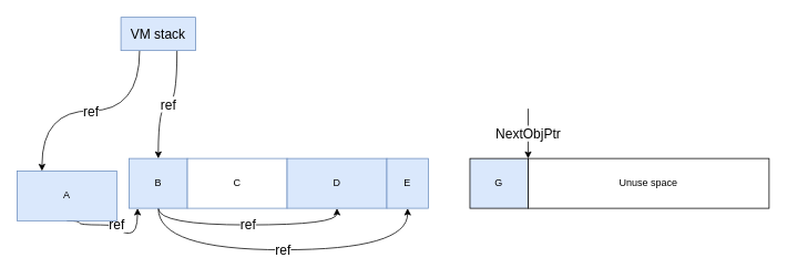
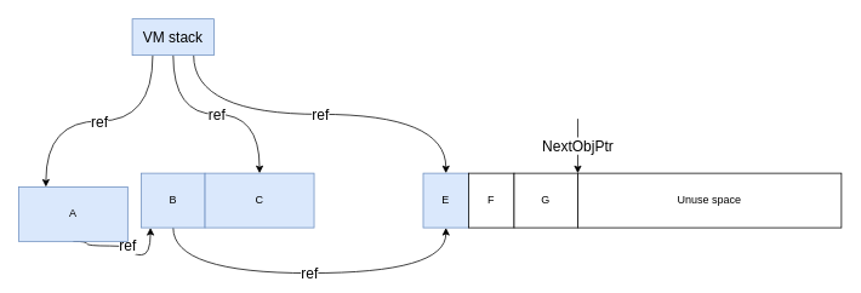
  <mxCell id="0" />
  <mxCell id="1" parent="0" />
  <mxCell id="2" value="Unuse space" style="rounded=0;whiteSpace=wrap;html=1;" vertex="1" parent="1"><mxGeometry x="635" y="190" width="290" height="60" as="geometry" /></mxCell>
  <mxCell id="3" value="&lt;font style=&quot;font-size: 16px;&quot;&gt;ref&lt;/font&gt;" style="edgeStyle=orthogonalEdgeStyle;rounded=0;orthogonalLoop=1;jettySize=auto;html=1;exitX=0.5;exitY=1;exitDx=0;exitDy=0;entryX=0.143;entryY=1;entryDx=0;entryDy=0;curved=1;entryPerimeter=0;" edge="1" parent="1" source="4" target="7"><mxGeometry relative="1" as="geometry"><Array as="points"><mxPoint x="95" y="270" /><mxPoint x="145" y="270" /><mxPoint x="145" y="280" /><mxPoint x="165" y="280" /></Array></mxGeometry></mxCell>
  <mxCell id="4" value="A" style="rounded=0;whiteSpace=wrap;html=1;fillColor=#dae8fc;strokeColor=#6c8ebf;" vertex="1" parent="1"><mxGeometry x="20" y="205" width="120" height="60" as="geometry" /></mxCell>
- <mxCell id="5" value="&lt;font style=&quot;font-size: 16px;&quot;&gt;ref&lt;/font&gt;" style="edgeStyle=orthogonalEdgeStyle;rounded=0;orthogonalLoop=1;jettySize=auto;html=1;exitX=0.5;exitY=1;exitDx=0;exitDy=0;entryX=0.5;entryY=1;entryDx=0;entryDy=0;curved=1;" edge="1" parent="1" source="7" target="10"><mxGeometry relative="1" as="geometry" /></mxCell>
  <mxCell id="6" value="&lt;font style=&quot;font-size: 16px;&quot;&gt;ref&lt;/font&gt;" style="edgeStyle=orthogonalEdgeStyle;rounded=0;orthogonalLoop=1;jettySize=auto;html=1;exitX=0.5;exitY=1;exitDx=0;exitDy=0;entryX=0.5;entryY=1;entryDx=0;entryDy=0;curved=1;" edge="1" parent="1" source="7" target="15"><mxGeometry relative="1" as="geometry"><Array as="points"><mxPoint x="190" y="300" /><mxPoint x="490" y="300" /></Array></mxGeometry></mxCell>
  <mxCell id="7" value="B" style="rounded=0;whiteSpace=wrap;html=1;fillColor=#dae8fc;strokeColor=#6c8ebf;" vertex="1" parent="1"><mxGeometry x="155" y="190" width="70" height="60" as="geometry" /></mxCell>
- <mxCell id="8" value="C" style="rounded=0;whiteSpace=wrap;html=1;fillColor=#ffffff;strokeColor=#6c8ebf;" vertex="1" parent="1"><mxGeometry x="225" y="190" width="120" height="60" as="geometry" /></mxCell>
+ <mxCell id="8" value="C" style="rounded=0;whiteSpace=wrap;html=1;fillColor=#dae8fc;strokeColor=#6c8ebf;" vertex="1" parent="1"><mxGeometry x="225" y="190" width="120" height="60" as="geometry" /></mxCell>
  <mxCell id="9" value="&lt;font style=&quot;font-size: 16px;&quot;&gt;NextObjPtr&lt;/font&gt;" style="endArrow=classic;html=1;rounded=0;" edge="1" parent="1"><mxGeometry width="50" height="50" relative="1" as="geometry"><mxPoint x="635" y="130" as="sourcePoint" /><mxPoint x="635" y="190" as="targetPoint" /></mxGeometry></mxCell>
- <mxCell id="10" value="D" style="rounded=0;whiteSpace=wrap;html=1;fillColor=#dae8fc;strokeColor=#6c8ebf;" vertex="1" parent="1"><mxGeometry x="345" y="190" width="120" height="60" as="geometry" /></mxCell>
  <mxCell id="11" value="&lt;font style=&quot;font-size: 16px;&quot;&gt;ref&lt;/font&gt;" style="edgeStyle=orthogonalEdgeStyle;rounded=0;orthogonalLoop=1;jettySize=auto;html=1;exitX=0.25;exitY=1;exitDx=0;exitDy=0;entryX=0.25;entryY=0;entryDx=0;entryDy=0;curved=1;" edge="1" parent="1" source="14" target="4"><mxGeometry relative="1" as="geometry" /></mxCell>
- <mxCell id="13" value="&lt;font style=&quot;font-size: 16px;&quot;&gt;ref&lt;/font&gt;" style="edgeStyle=orthogonalEdgeStyle;rounded=0;orthogonalLoop=1;jettySize=auto;html=1;exitX=0.75;exitY=1;exitDx=0;exitDy=0;curved=1;" edge="1" parent="1" source="14" target="7"><mxGeometry relative="1" as="geometry" /></mxCell>
+ <mxCell id="12" value="&lt;font style=&quot;font-size: 16px;&quot;&gt;ref&lt;/font&gt;" style="edgeStyle=orthogonalEdgeStyle;rounded=0;orthogonalLoop=1;jettySize=auto;html=1;exitX=0.5;exitY=1;exitDx=0;exitDy=0;entryX=0.5;entryY=0;entryDx=0;entryDy=0;curved=1;" edge="1" parent="1" source="14" target="8"><mxGeometry relative="1" as="geometry" /></mxCell>
+ <mxCell id="13" value="&lt;font style=&quot;font-size: 16px;&quot;&gt;ref&lt;/font&gt;" style="edgeStyle=orthogonalEdgeStyle;rounded=0;orthogonalLoop=1;jettySize=auto;html=1;exitX=0.75;exitY=1;exitDx=0;exitDy=0;entryX=0.5;entryY=0;entryDx=0;entryDy=0;curved=1;" edge="1" parent="1" source="14" target="15"><mxGeometry relative="1" as="geometry" /></mxCell>
  <mxCell id="14" value="&lt;font style=&quot;font-size: 16px;&quot;&gt;VM stack&lt;/font&gt;" style="rounded=0;whiteSpace=wrap;html=1;fillColor=#dae8fc;strokeColor=#6c8ebf;" vertex="1" parent="1"><mxGeometry x="145" y="20" width="90" height="40" as="geometry" /></mxCell>
  <mxCell id="15" value="E" style="rounded=0;whiteSpace=wrap;html=1;fillColor=#dae8fc;strokeColor=#6c8ebf;" vertex="1" parent="1"><mxGeometry x="465" y="190" width="50" height="60" as="geometry" /></mxCell>
- <mxCell id="17" value="G" style="rounded=0;whiteSpace=wrap;html=1;fillColor=#dae8fc;" vertex="1" parent="1"><mxGeometry x="565" y="190" width="70" height="60" as="geometry" /></mxCell>
+ <mxCell id="16" value="F" style="rounded=0;whiteSpace=wrap;html=1;" vertex="1" parent="1"><mxGeometry x="515" y="190" width="50" height="60" as="geometry" /></mxCell>
+ <mxCell id="17" value="G" style="rounded=0;whiteSpace=wrap;html=1;" vertex="1" parent="1"><mxGeometry x="565" y="190" width="70" height="60" as="geometry" /></mxCell>
